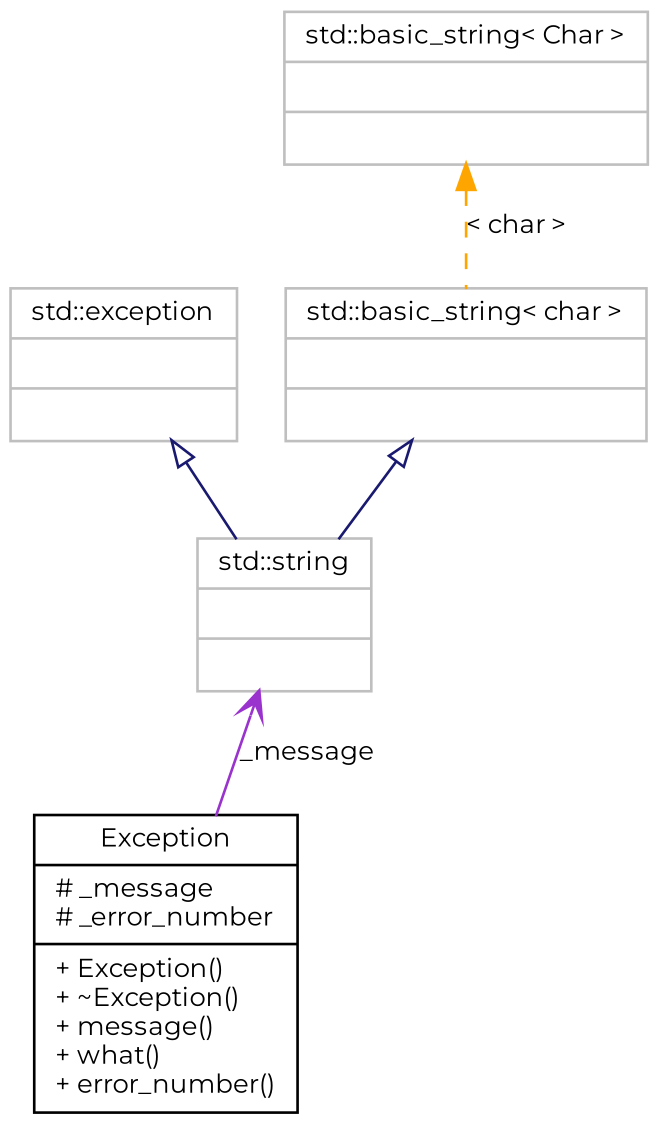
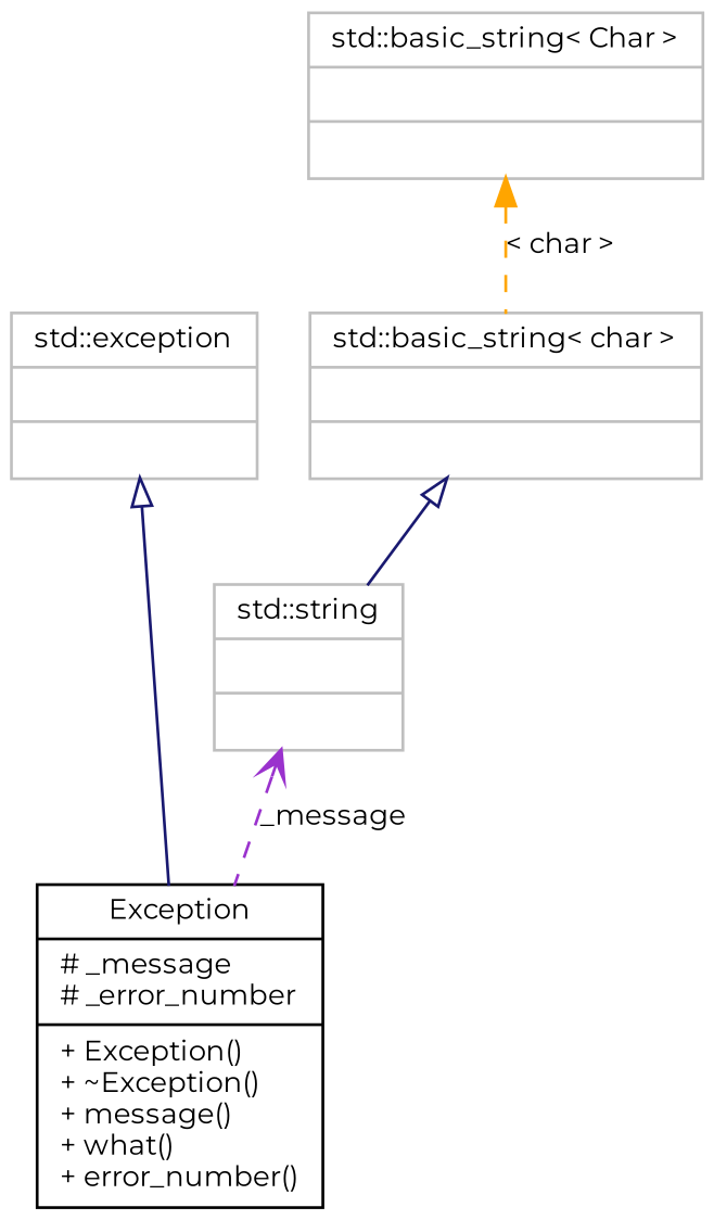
  digraph {
    fontname=Montserrat
    node [color=grey75 fillcolor=white fontname=Montserrat fontsize=10 shape=record style=filled]
    edge [arrowtail=empty color=midnightblue dir=back fontname=Montserrat fontsize=10 labelfontname="FreeSans.ttf" labelfontsize=10 style=solid]
    n1 [color=black height=0.2 label="{Exception\n|# _message\l# _error_number\l|+ Exception()\l+ ~Exception()\l+ message()\l+ what()\l+ error_number()\l}" width=0.4]
    n2 [height=0.2 label="{std::exception\n||}" width=0.4]
    n3 [height=0.2 label="{std::string\n||}" width=0.4]
    n4 [height=0.2 label="{std::basic_string\< char \>\n||}" width=0.4]
    n5 [height=0.2 label="{std::basic_string\< Char \>\n||}" width=0.4]
-   n2 -> n3
-   n3 -> n1 [arrowtail=open color=darkorchid3 label=_message]
+   n2 -> n1
+   n3 -> n1 [arrowtail=open color=darkorchid3 label=_message style=dashed]
    n4 -> n3
    n5 -> n4 [color=orange label="\< char \>" style=dashed arrowtail=""]
  }
